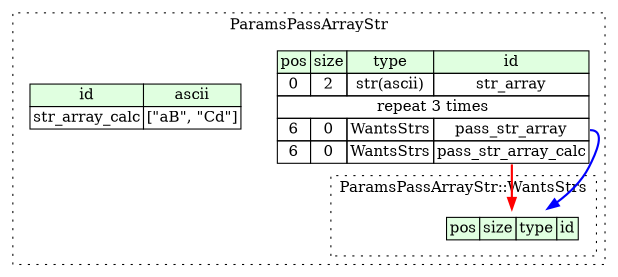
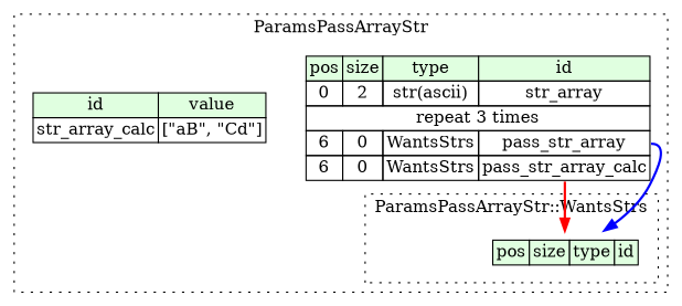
  digraph {
    rankdir=TB
    node [shape=plaintext]
    edge [style=bold]
    n1 [label=<<TABLE BORDER="0" CELLBORDER="1" CELLSPACING="0"> 				<TR><TD BGCOLOR="#E0FFE0">pos</TD><TD BGCOLOR="#E0FFE0">size</TD><TD BGCOLOR="#E0FFE0">type</TD><TD BGCOLOR="#E0FFE0">id</TD></TR> 			</TABLE>>]
    n2 [label=<<TABLE BORDER="0" CELLBORDER="1" CELLSPACING="0"> 			<TR><TD BGCOLOR="#E0FFE0">pos</TD><TD BGCOLOR="#E0FFE0">size</TD><TD BGCOLOR="#E0FFE0">type</TD><TD BGCOLOR="#E0FFE0">id</TD></TR> 			<TR><TD PORT="str_array_pos">0</TD><TD PORT="str_array_size">2</TD><TD>str(ascii)</TD><TD PORT="str_array_type">str_array</TD></TR> 			<TR><TD COLSPAN="4" PORT="str_array__repeat">repeat 3 times</TD></TR> 			<TR><TD PORT="pass_str_array_pos">6</TD><TD PORT="pass_str_array_size">0</TD><TD>WantsStrs</TD><TD PORT="pass_str_array_type">pass_str_array</TD></TR> 			<TR><TD PORT="pass_str_array_calc_pos">6</TD><TD PORT="pass_str_array_calc_size">0</TD><TD>WantsStrs</TD><TD PORT="pass_str_array_calc_type">pass_str_array_calc</TD></TR> 		</TABLE>>]
-   n3 [label=<<TABLE BORDER="0" CELLBORDER="1" CELLSPACING="0"> 			<TR><TD BGCOLOR="#E0FFE0">id</TD><TD BGCOLOR="#E0FFE0">ascii</TD></TR> 			<TR><TD>str_array_calc</TD><TD>[&quot;aB&quot;, &quot;Cd&quot;]</TD></TR> 		</TABLE>>]
+   n3 [label=<<TABLE BORDER="0" CELLBORDER="1" CELLSPACING="0"> 			<TR><TD BGCOLOR="#E0FFE0">id</TD><TD BGCOLOR="#E0FFE0">value</TD></TR> 			<TR><TD>str_array_calc</TD><TD>[&quot;aB&quot;, &quot;Cd&quot;]</TD></TR> 		</TABLE>>]
    subgraph cluster_1 {
      label=ParamsPassArrayStr
      style=dotted
      n2
      n3
      subgraph cluster_2 {
        label="ParamsPassArrayStr::WantsStrs"
        style=dotted
        n1
      }
    }
    n2 -> n1 [tailport=pass_str_array_type color=blue]
    n2 -> n1 [tailport=pass_str_array_calc_type color=red]
  }
